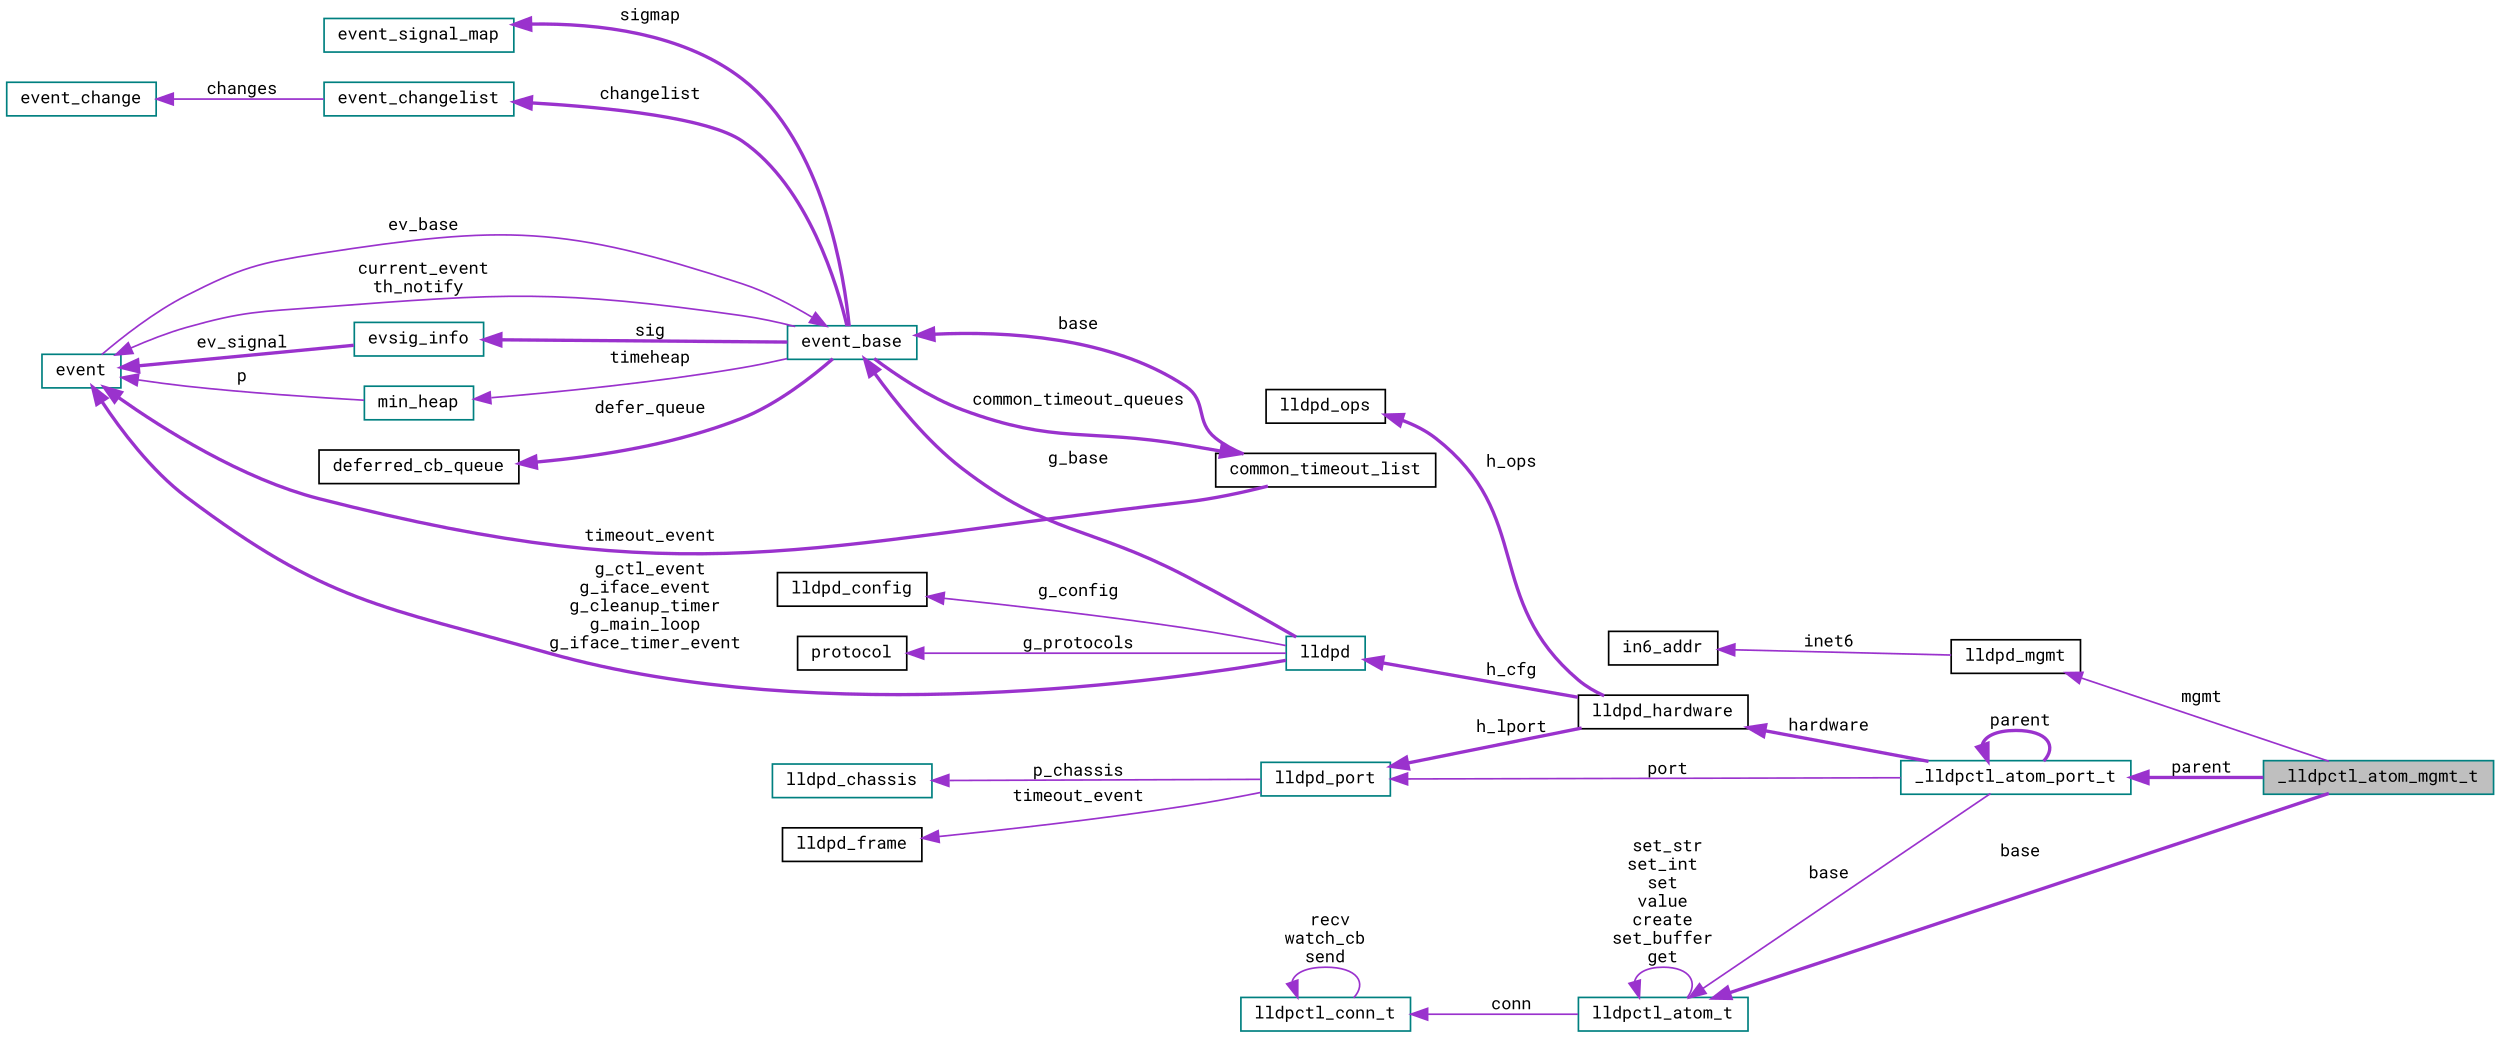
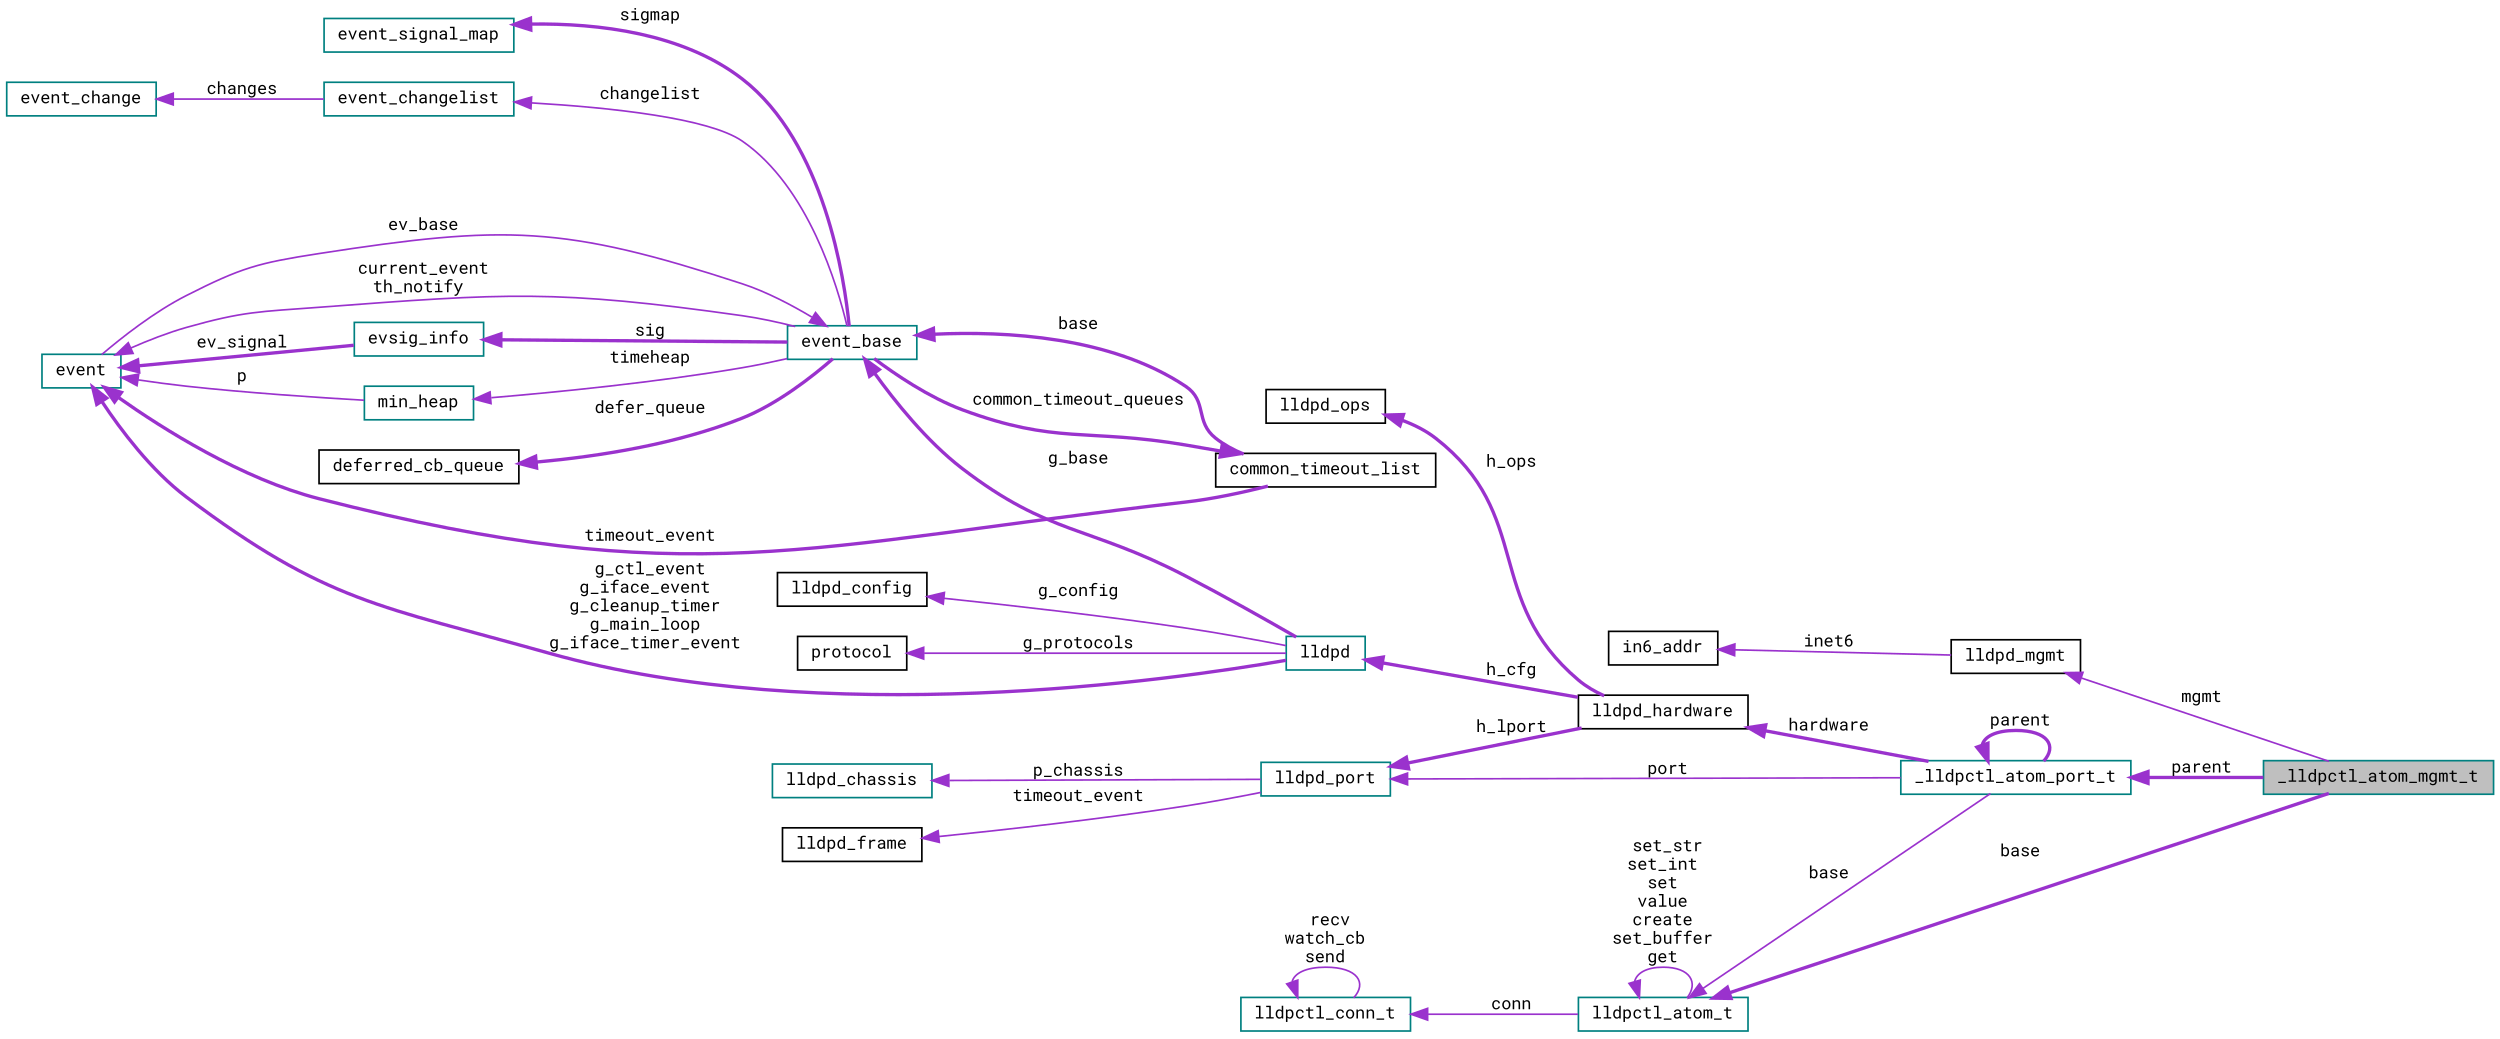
  digraph {
    fontname="Roboto Mono"
    rankdir=LR
    node [color=teal fillcolor=white fontname="Roboto Mono" fontsize=10 shape=record style=filled]
    edge [color=darkorchid3 dir=back fontname="Roboto Mono" fontsize=10 labelfontname=Helvetica labelfontsize=10 style=bold]
    n1 [fillcolor=grey75 fontcolor=black height=0.2 label=_lldpctl_atom_mgmt_t width=0.4]
    n2 [color=black height=0.2 label=lldpd_mgmt width=0.4]
    n3 [color=black height=0.2 label=in6_addr width=0.4]
    n4 [height=0.2 label=_lldpctl_atom_port_t width=0.4]
    n5 [color=black height=0.2 label=lldpd_hardware width=0.4]
    n6 [height=0.2 label=lldpd width=0.4]
    n7 [color=black height=0.2 label=protocol width=0.4]
    n8 [height=0.2 label=event width=0.4]
    n9 [height=0.2 label=event_base width=0.4]
    n10 [height=0.2 label=evsig_info width=0.4]
    n11 [height=0.2 label=min_heap width=0.4]
    n12 [color=black height=0.2 label=common_timeout_list width=0.4]
    n13 [color=black height=0.2 label=deferred_cb_queue width=0.4]
    n14 [height=0.2 label=event_signal_map width=0.4]
    n15 [height=0.2 label=event_changelist width=0.4]
    n16 [height=0.2 label=event_change width=0.4]
    n17 [color=black height=0.2 label=lldpd_config width=0.4]
    n18 [height=0.2 label=lldpd_port width=0.4]
    n19 [color=black height=0.2 label=lldpd_frame width=0.4]
    n20 [height=0.2 label=lldpd_chassis width=0.4]
    n21 [color=black height=0.2 label=lldpd_ops width=0.4]
    n22 [height=0.2 label=lldpctl_atom_t width=0.4]
    n23 [height=0.2 label=lldpctl_conn_t width=0.4]
    n2 -> n1 [label=" mgmt" style=solid]
    n3 -> n2 [label=" inet6" style=solid]
    n4 -> n1 [label=" parent"]
    n4 -> n4 [label=" parent"]
    n5 -> n4 [label=" hardware"]
    n6 -> n5 [label=" h_cfg"]
    n7 -> n6 [label=" g_protocols" style=solid]
    n8 -> n6 [label=" g_ctl_event\ng_iface_event\ng_cleanup_timer\ng_main_loop\ng_iface_timer_event"]
    n8 -> n9 [label=" current_event\nth_notify" style=solid]
    n8 -> n10 [label=" ev_signal"]
    n8 -> n11 [label=" p" style=solid]
    n8 -> n12 [label=" timeout_event"]
    n9 -> n6 [label=" g_base"]
    n9 -> n8 [label=" ev_base" style=solid]
    n9 -> n12 [label=" base"]
    n10 -> n9 [label=" sig"]
    n11 -> n9 [label=" timeheap" style=solid]
    n12 -> n9 [label=" common_timeout_queues"]
    n13 -> n9 [label=" defer_queue"]
    n14 -> n9 [label=" sigmap"]
-   n15 -> n9 [label=" changelist"]
+   n15 -> n9 [label=" changelist" style=solid]
    n16 -> n15 [label=" changes" style=solid]
    n17 -> n6 [label=" g_config" style=solid]
    n18 -> n4 [label=" port" style=solid]
    n18 -> n5 [label=" h_lport"]
    n19 -> n18 [label=" timeout_event" style=solid]
    n20 -> n18 [label=" p_chassis" style=solid]
    n21 -> n5 [label=" h_ops"]
    n22 -> n1 [label=" base"]
    n22 -> n4 [label=" base" style=solid]
    n22 -> n22 [label=" set_str\nset_int\nset\nvalue\ncreate\nset_buffer\nget" style=solid]
    n23 -> n22 [label=" conn" style=solid]
    n23 -> n23 [label=" recv\nwatch_cb\nsend" style=solid]
  }
